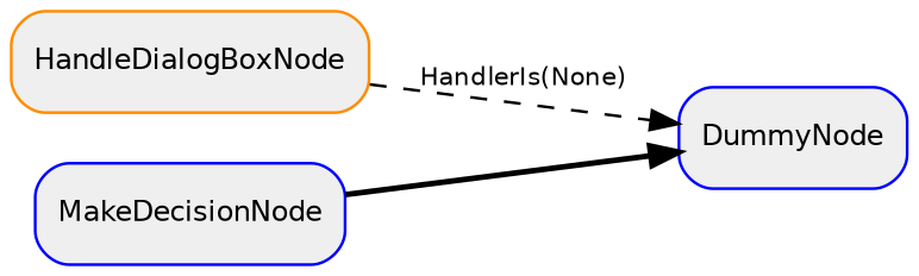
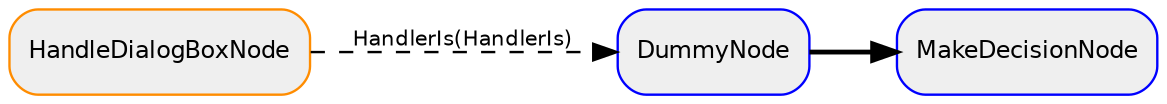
  digraph {
    compound=true
    rankdir=LR
    node [color=blue fillcolor="#EFEFEF" fontname=Helvetica fontsize=10 shape=box style="rounded,filled"]
    edge [fontname=Helvetica fontsize=9]
    n1 [label=DummyNode]
    n2 [color=darkorange label=HandleDialogBoxNode]
    n3 [label=MakeDecisionNode]
-   n2 -> n1 [label="HandlerIs(None)" style=dashed]
-   n3 -> n1 [style=bold]
+   n2 -> n1 [label="HandlerIs(HandlerIs)" style=dashed]
+   n1 -> n3 [style=bold]
  }
